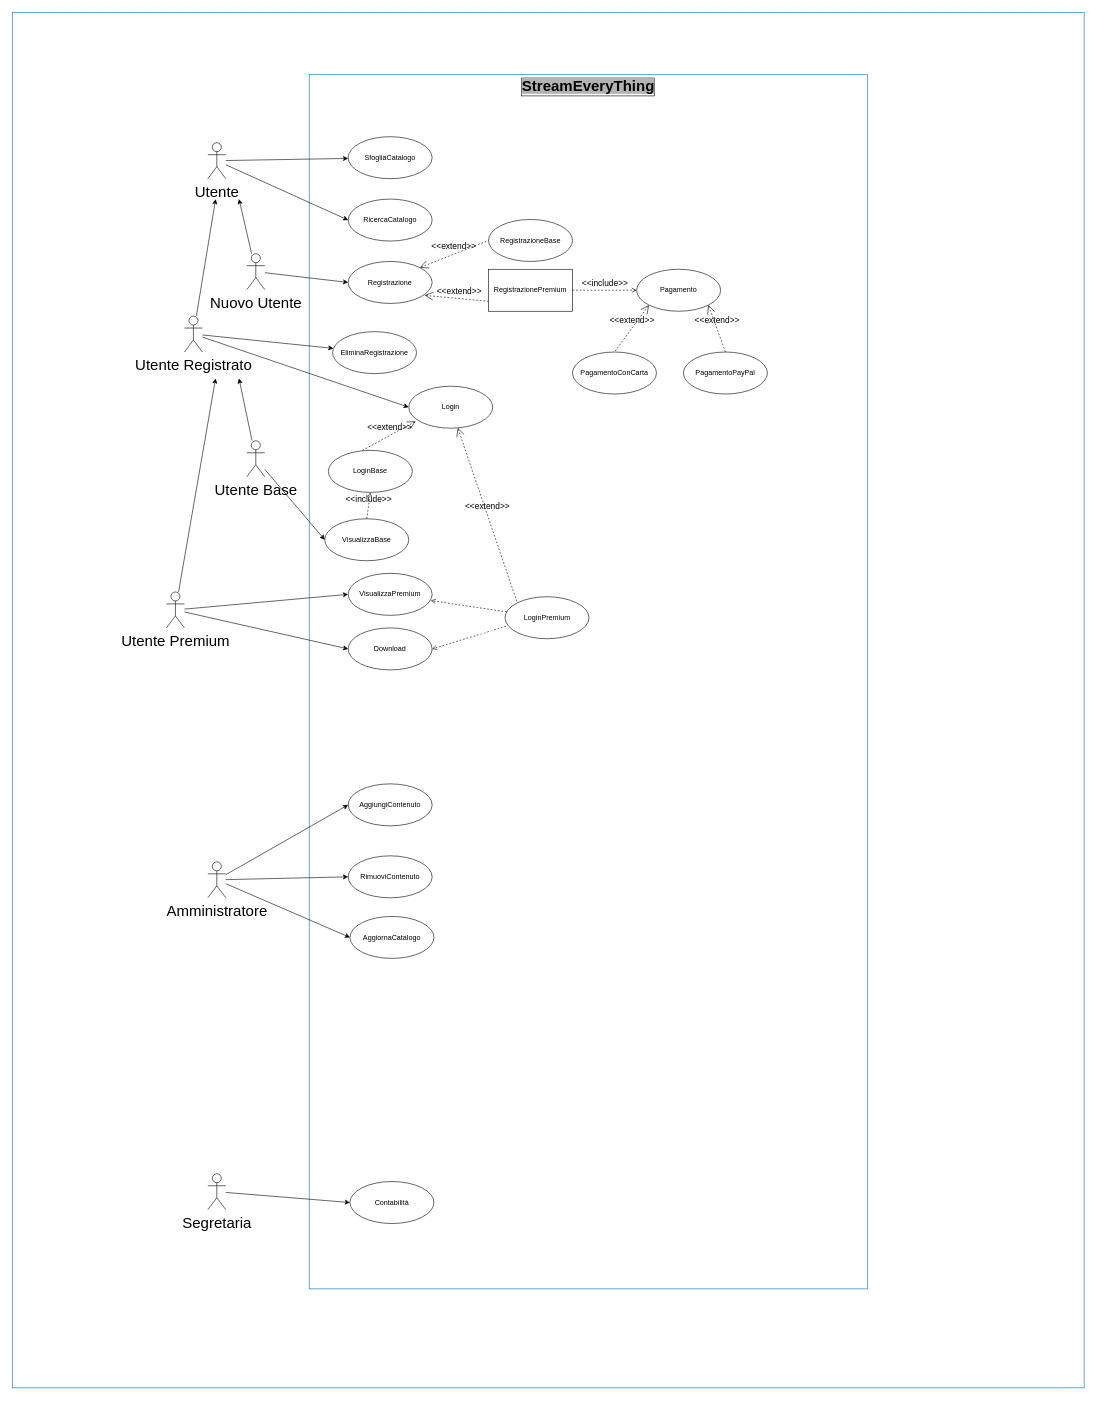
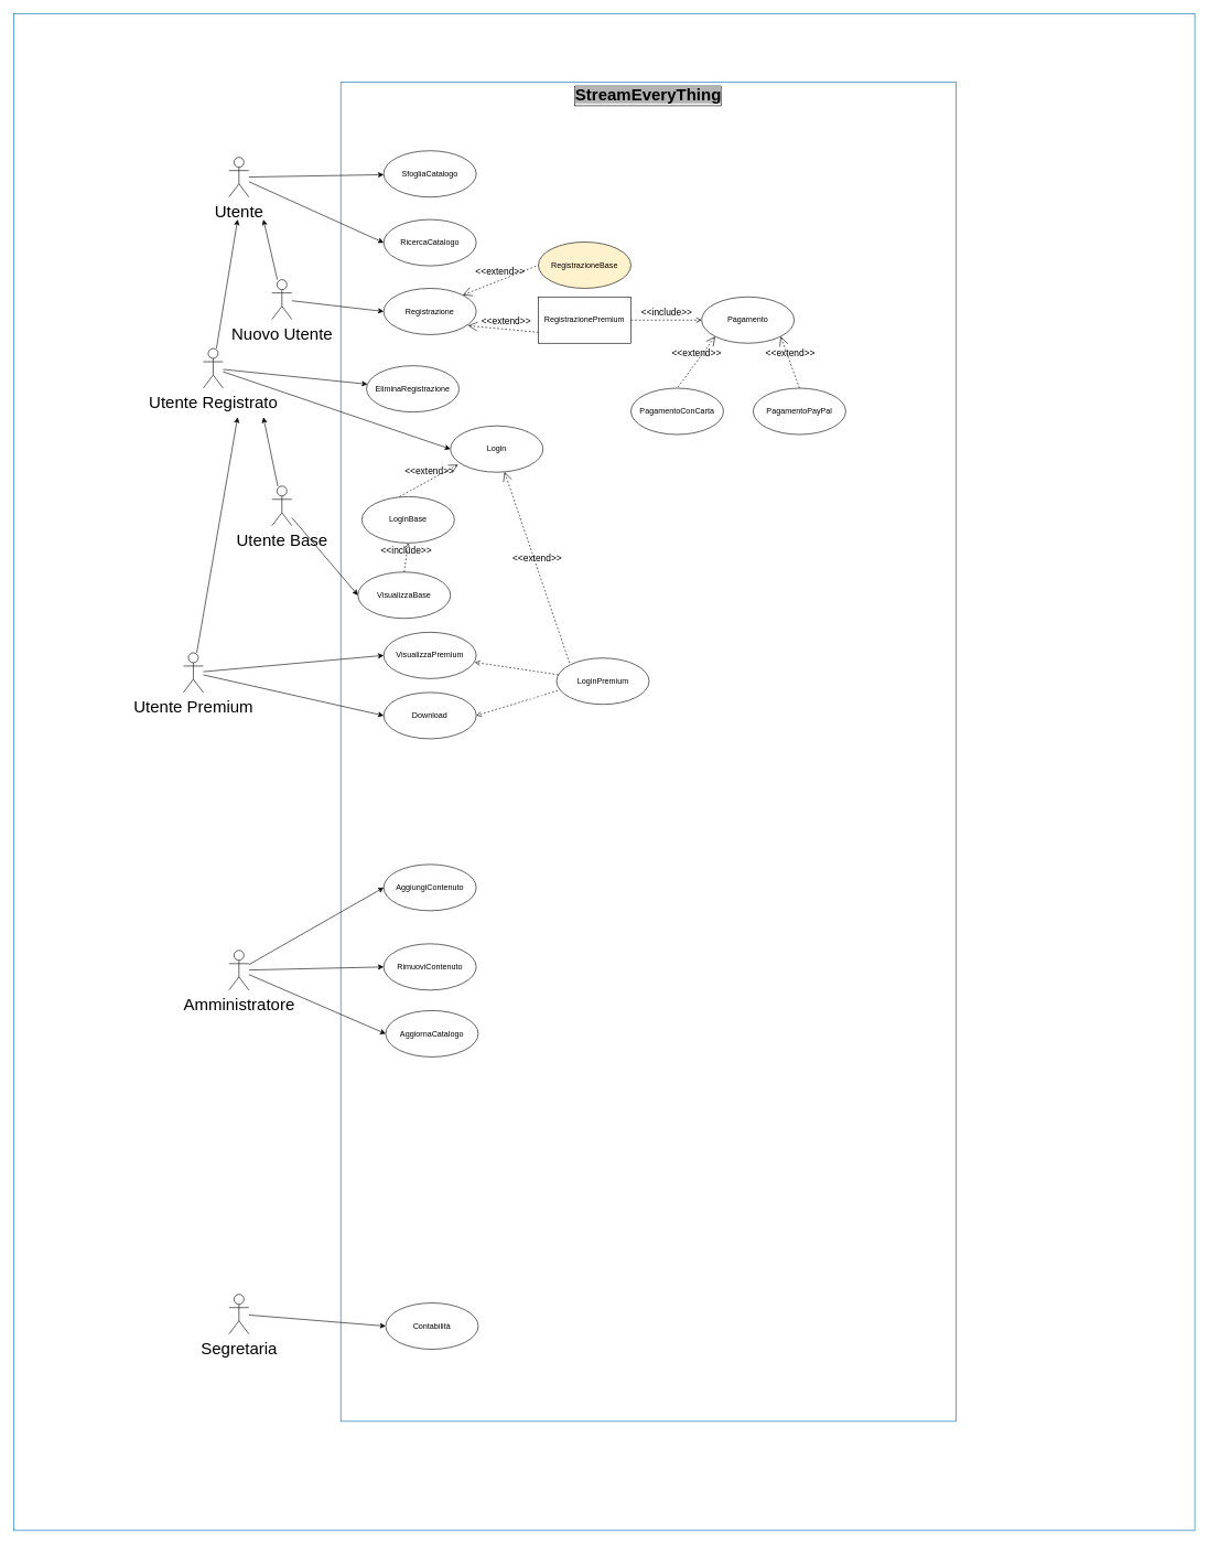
  <mxCell id="0" />
  <mxCell id="1" parent="0" />
  <mxCell id="2" value="&lt;p style=&quot;margin: 0px; font-variant-numeric: normal; font-variant-east-asian: normal; font-variant-alternates: normal; font-kerning: auto; font-optical-sizing: auto; font-feature-settings: normal; font-variation-settings: normal; font-variant-position: normal; font-stretch: normal; line-height: 190%; text-align: start;&quot; class=&quot;p1&quot;&gt;&lt;font style=&quot;font-size: 25px;&quot;&gt;StreamEveryThing&lt;/font&gt;&lt;/p&gt;" style="shape=rect;html=1;verticalAlign=top;fontStyle=1;whiteSpace=wrap;align=center;labelBackgroundColor=none;fontColor=none;labelBorderColor=#000000;fillColor=none;strokeColor=#006EAF;noLabel=1;" vertex="1" parent="1"><mxGeometry x="20" y="20" width="1787" height="2293" as="geometry" /></mxCell>
  <mxCell id="3" value="&lt;p style=&quot;margin: 0px; font-variant-numeric: normal; font-variant-east-asian: normal; font-variant-alternates: normal; font-kerning: auto; font-optical-sizing: auto; font-feature-settings: normal; font-variation-settings: normal; font-variant-position: normal; font-stretch: normal; line-height: 190%; text-align: start;&quot; class=&quot;p1&quot;&gt;&lt;font color=&quot;#000000&quot; style=&quot;font-size: 25px; background-color: rgb(179, 179, 179);&quot;&gt;StreamEveryThing&lt;/font&gt;&lt;/p&gt;" style="shape=rect;html=1;verticalAlign=top;fontStyle=1;whiteSpace=wrap;align=center;labelBackgroundColor=default;fontColor=#ffffff;labelBorderColor=#000000;fillColor=none;strokeColor=#006EAF;" vertex="1" parent="1"><mxGeometry x="515" y="123" width="931" height="2025" as="geometry" /></mxCell>
  <mxCell id="4" value="SfogliaCatalogo" style="ellipse;whiteSpace=wrap;html=1;fontColor=default;labelBackgroundColor=none;" vertex="1" parent="1"><mxGeometry x="580" y="227" width="140" height="70" as="geometry" /></mxCell>
  <mxCell id="5" value="Registrazione" style="ellipse;whiteSpace=wrap;html=1;fontColor=#000000;" vertex="1" parent="1"><mxGeometry x="580" y="435" width="140" height="70" as="geometry" /></mxCell>
  <mxCell id="6" value="RicercaCatalogo" style="ellipse;whiteSpace=wrap;html=1;fontColor=#000000;" vertex="1" parent="1"><mxGeometry x="580" y="331" width="140" height="70" as="geometry" /></mxCell>
  <mxCell id="7" value="Login" style="ellipse;whiteSpace=wrap;html=1;fontColor=#000000;" vertex="1" parent="1"><mxGeometry x="681" y="643" width="140" height="70" as="geometry" /></mxCell>
  <mxCell id="8" value="VisualizzaBase" style="ellipse;whiteSpace=wrap;html=1;fontColor=#000000;" vertex="1" parent="1"><mxGeometry x="541" y="864" width="140" height="70" as="geometry" /></mxCell>
  <mxCell id="9" value="VisualizzaPremium" style="ellipse;whiteSpace=wrap;html=1;fontColor=#000000;" vertex="1" parent="1"><mxGeometry x="580" y="955" width="140" height="70" as="geometry" /></mxCell>
  <mxCell id="10" value="Download" style="ellipse;whiteSpace=wrap;html=1;fontColor=#000000;" vertex="1" parent="1"><mxGeometry x="580" y="1046" width="140" height="70" as="geometry" /></mxCell>
  <mxCell id="11" value="EliminaRegistrazione" style="ellipse;whiteSpace=wrap;html=1;fontColor=#000000;" vertex="1" parent="1"><mxGeometry x="554" y="552" width="140" height="70" as="geometry" /></mxCell>
  <mxCell id="12" value="AggiungiContenuto" style="ellipse;whiteSpace=wrap;html=1;fontColor=#000000;" vertex="1" parent="1"><mxGeometry x="580" y="1306" width="140" height="70" as="geometry" /></mxCell>
  <mxCell id="13" value="RimuoviContenuto" style="ellipse;whiteSpace=wrap;html=1;fontColor=#000000;" vertex="1" parent="1"><mxGeometry x="580" y="1426" width="140" height="70" as="geometry" /></mxCell>
  <mxCell id="14" style="edgeStyle=none;html=1;fontSize=25;fontColor=#FFFFFF;" edge="1" parent="1" source="16" target="4"><mxGeometry relative="1" as="geometry" /></mxCell>
  <mxCell id="15" style="edgeStyle=none;html=1;entryX=0;entryY=0.5;entryDx=0;entryDy=0;fontSize=25;fontColor=#FFFFFF;" edge="1" parent="1" source="16" target="6"><mxGeometry relative="1" as="geometry" /></mxCell>
  <mxCell id="16" value="Utente" style="shape=umlActor;html=1;verticalLabelPosition=bottom;verticalAlign=top;align=center;fontSize=25;fontColor=#000000;" vertex="1" parent="1"><mxGeometry x="346" y="237" width="30" height="60" as="geometry" /></mxCell>
  <mxCell id="17" style="edgeStyle=none;html=1;fontSize=25;fontColor=#FFFFFF;" edge="1" parent="1" source="19"><mxGeometry relative="1" as="geometry"><mxPoint x="398" y="331" as="targetPoint" /></mxGeometry></mxCell>
  <mxCell id="18" style="edgeStyle=none;html=1;entryX=0;entryY=0.5;entryDx=0;entryDy=0;fontSize=25;fontColor=#FFFFFF;" edge="1" parent="1" source="19" target="5"><mxGeometry relative="1" as="geometry" /></mxCell>
  <mxCell id="19" value="Nuovo Utente" style="shape=umlActor;html=1;verticalLabelPosition=bottom;verticalAlign=top;align=center;fontSize=25;fontColor=#000000;" vertex="1" parent="1"><mxGeometry x="411" y="422" width="30" height="60" as="geometry" /></mxCell>
  <mxCell id="20" style="edgeStyle=none;html=1;entryX=0;entryY=0.5;entryDx=0;entryDy=0;fontSize=25;fontColor=#FFFFFF;" edge="1" parent="1" source="23" target="7"><mxGeometry relative="1" as="geometry" /></mxCell>
  <mxCell id="21" style="edgeStyle=none;html=1;fontSize=25;fontColor=#FFFFFF;" edge="1" parent="1" source="23"><mxGeometry relative="1" as="geometry"><mxPoint x="359" y="331" as="targetPoint" /></mxGeometry></mxCell>
  <mxCell id="22" style="edgeStyle=none;html=1;fontSize=14;fontColor=#FFFFFF;" edge="1" parent="1" source="23" target="11"><mxGeometry relative="1" as="geometry" /></mxCell>
  <mxCell id="23" value="Utente Registrato" style="shape=umlActor;html=1;verticalLabelPosition=bottom;verticalAlign=top;align=center;fontSize=25;fontColor=#000000;" vertex="1" parent="1"><mxGeometry x="307" y="526" width="30" height="60" as="geometry" /></mxCell>
  <mxCell id="24" value="LoginBase" style="ellipse;whiteSpace=wrap;html=1;fontColor=#000000;" vertex="1" parent="1"><mxGeometry x="547" y="750" width="140" height="70" as="geometry" /></mxCell>
  <mxCell id="25" value="LoginPremium" style="ellipse;whiteSpace=wrap;html=1;fontColor=#000000;" vertex="1" parent="1"><mxGeometry x="841.5" y="994" width="140" height="70" as="geometry" /></mxCell>
  <mxCell id="26" value="&lt;font style=&quot;font-size: 14px;&quot;&gt;&amp;lt;&amp;lt;extend&amp;gt;&amp;gt;&lt;/font&gt;" style="edgeStyle=none;html=1;startArrow=open;endArrow=none;startSize=12;verticalAlign=bottom;dashed=1;labelBackgroundColor=none;fontSize=25;fontColor=#000000;entryX=0;entryY=0;entryDx=0;entryDy=0;" edge="1" parent="1" source="7" target="25"><mxGeometry x="-0.015" width="160" relative="1" as="geometry"><mxPoint x="671" y="638.75" as="sourcePoint" /><mxPoint x="788" y="638.75" as="targetPoint" /><mxPoint as="offset" /></mxGeometry></mxCell>
  <mxCell id="27" value="&lt;font style=&quot;font-size: 14px;&quot;&gt;&amp;lt;&amp;lt;extend&amp;gt;&amp;gt;&lt;/font&gt;" style="edgeStyle=none;html=1;startArrow=open;endArrow=none;startSize=12;verticalAlign=bottom;dashed=1;labelBackgroundColor=none;fontSize=25;fontColor=#000000;entryX=0.404;entryY=0.001;entryDx=0;entryDy=0;entryPerimeter=0;exitX=0.083;exitY=0.836;exitDx=0;exitDy=0;exitPerimeter=0;" edge="1" parent="1" source="7" target="24"><mxGeometry x="-0.009" width="160" relative="1" as="geometry"><mxPoint x="693.871" y="568.384" as="sourcePoint" /><mxPoint x="801" y="565" as="targetPoint" /><mxPoint as="offset" /></mxGeometry></mxCell>
  <mxCell id="28" value="&lt;font style=&quot;font-size: 14px;&quot;&gt;&amp;lt;&amp;lt;extend&amp;gt;&amp;gt;&lt;/font&gt;" style="edgeStyle=none;html=1;startArrow=open;endArrow=none;startSize=12;verticalAlign=bottom;dashed=1;labelBackgroundColor=none;fontSize=25;fontColor=#000000;entryX=0.082;entryY=0.779;entryDx=0;entryDy=0;entryPerimeter=0;exitX=0.911;exitY=0.807;exitDx=0;exitDy=0;exitPerimeter=0;" edge="1" parent="1" source="5" target="30"><mxGeometry x="-0.015" width="160" relative="1" as="geometry"><mxPoint x="719.871" y="505.004" as="sourcePoint" /><mxPoint x="827" y="501.62" as="targetPoint" /><mxPoint as="offset" /></mxGeometry></mxCell>
- <mxCell id="29" value="RegistrazioneBase" style="ellipse;whiteSpace=wrap;html=1;fontColor=#000000;" vertex="1" parent="1"><mxGeometry x="814" y="365" width="140" height="70" as="geometry" /></mxCell>
+ <mxCell id="29" value="RegistrazioneBase" style="ellipse;whiteSpace=wrap;html=1;fontColor=#000000;fillColor=#fff2cc;" vertex="1" parent="1"><mxGeometry x="814" y="365" width="140" height="70" as="geometry" /></mxCell>
  <mxCell id="30" value="RegistrazionePremium" style="whiteSpace=wrap;html=1;fontColor=#000000;rounded=0;" vertex="1" parent="1"><mxGeometry x="814" y="448" width="140" height="70" as="geometry" /></mxCell>
  <mxCell id="31" value="&lt;font style=&quot;font-size: 14px;&quot;&gt;&amp;lt;&amp;lt;extend&amp;gt;&amp;gt;&lt;/font&gt;" style="edgeStyle=none;html=1;startArrow=open;endArrow=none;startSize=12;verticalAlign=bottom;dashed=1;labelBackgroundColor=none;fontSize=25;fontColor=#000000;entryX=0;entryY=0.5;entryDx=0;entryDy=0;exitX=1;exitY=0;exitDx=0;exitDy=0;" edge="1" parent="1" source="5" target="29"><mxGeometry x="-0.015" width="160" relative="1" as="geometry"><mxPoint x="762.001" y="438.384" as="sourcePoint" /><mxPoint x="869.13" y="435" as="targetPoint" /><mxPoint as="offset" /></mxGeometry></mxCell>
  <mxCell id="32" style="edgeStyle=none;html=1;fontSize=14;fontColor=#FFFFFF;" edge="1" parent="1" source="34"><mxGeometry relative="1" as="geometry"><mxPoint x="398" y="630" as="targetPoint" /></mxGeometry></mxCell>
  <mxCell id="33" value="" style="edgeStyle=none;html=1;fontSize=14;fontColor=#FFFFFF;entryX=0;entryY=0.5;entryDx=0;entryDy=0;" edge="1" parent="1" source="34" target="8"><mxGeometry relative="1" as="geometry" /></mxCell>
  <mxCell id="34" value="Utente Base" style="shape=umlActor;html=1;verticalLabelPosition=bottom;verticalAlign=top;align=center;fontSize=25;fontColor=#000000;" vertex="1" parent="1"><mxGeometry x="411" y="734" width="30" height="60" as="geometry" /></mxCell>
  <mxCell id="35" style="edgeStyle=none;html=1;fontSize=14;fontColor=#FFFFFF;" edge="1" parent="1" source="38"><mxGeometry relative="1" as="geometry"><mxPoint x="359" y="630" as="targetPoint" /></mxGeometry></mxCell>
  <mxCell id="36" style="edgeStyle=none;html=1;entryX=0;entryY=0.5;entryDx=0;entryDy=0;fontSize=14;fontColor=#FFFFFF;" edge="1" parent="1" source="38" target="9"><mxGeometry relative="1" as="geometry" /></mxCell>
  <mxCell id="37" style="edgeStyle=none;html=1;entryX=0;entryY=0.5;entryDx=0;entryDy=0;fontSize=14;fontColor=#FFFFFF;" edge="1" parent="1" source="38" target="10"><mxGeometry relative="1" as="geometry" /></mxCell>
  <mxCell id="38" value="Utente Premium" style="shape=umlActor;html=1;verticalLabelPosition=bottom;verticalAlign=top;align=center;fontSize=25;fontColor=#000000;" vertex="1" parent="1"><mxGeometry x="277" y="986" width="30" height="60" as="geometry" /></mxCell>
  <mxCell id="39" style="edgeStyle=none;html=1;entryX=0;entryY=0.5;entryDx=0;entryDy=0;fontSize=14;fontColor=#FFFFFF;" edge="1" parent="1" source="42" target="12"><mxGeometry relative="1" as="geometry" /></mxCell>
  <mxCell id="40" style="edgeStyle=none;html=1;entryX=0;entryY=0.5;entryDx=0;entryDy=0;fontSize=14;fontColor=#FFFFFF;" edge="1" parent="1" source="42" target="13"><mxGeometry relative="1" as="geometry" /></mxCell>
  <mxCell id="41" style="edgeStyle=none;html=1;entryX=0;entryY=0.5;entryDx=0;entryDy=0;fontSize=14;fontColor=#FFFFFF;" edge="1" parent="1" source="42" target="52"><mxGeometry relative="1" as="geometry" /></mxCell>
  <mxCell id="42" value="Amministratore&lt;br&gt;" style="shape=umlActor;html=1;verticalLabelPosition=bottom;verticalAlign=top;align=center;fontSize=25;fontColor=#000000;" vertex="1" parent="1"><mxGeometry x="346" y="1436" width="30" height="60" as="geometry" /></mxCell>
  <mxCell id="43" style="edgeStyle=none;html=1;entryX=0;entryY=0.5;entryDx=0;entryDy=0;fontSize=14;fontColor=#FFFFFF;" edge="1" parent="1" source="44" target="45"><mxGeometry relative="1" as="geometry" /></mxCell>
  <mxCell id="44" value="Segretaria" style="shape=umlActor;html=1;verticalLabelPosition=bottom;verticalAlign=top;align=center;fontSize=25;fontColor=#000000;" vertex="1" parent="1"><mxGeometry x="346" y="1956" width="30" height="60" as="geometry" /></mxCell>
  <mxCell id="45" value="Contabilità" style="ellipse;whiteSpace=wrap;html=1;fontColor=#000000;" vertex="1" parent="1"><mxGeometry x="583" y="1969" width="140" height="70" as="geometry" /></mxCell>
  <mxCell id="46" value="Pagamento" style="ellipse;whiteSpace=wrap;html=1;fontColor=#000000;" vertex="1" parent="1"><mxGeometry x="1061" y="448" width="140" height="70" as="geometry" /></mxCell>
  <mxCell id="47" value="&amp;lt;&amp;lt;include&amp;gt;&amp;gt;" style="edgeStyle=none;html=1;endArrow=open;verticalAlign=bottom;dashed=1;labelBackgroundColor=none;fontSize=14;fontColor=#000000;exitX=1;exitY=0.5;exitDx=0;exitDy=0;entryX=0;entryY=0.5;entryDx=0;entryDy=0;" edge="1" parent="1" source="30" target="46"><mxGeometry width="160" relative="1" as="geometry"><mxPoint x="918" y="555.33" as="sourcePoint" /><mxPoint x="1078" y="555.33" as="targetPoint" /></mxGeometry></mxCell>
  <mxCell id="48" value="PagamentoConCarta" style="ellipse;whiteSpace=wrap;html=1;fontColor=#000000;" vertex="1" parent="1"><mxGeometry x="954" y="586" width="140" height="70" as="geometry" /></mxCell>
  <mxCell id="49" value="PagamentoPayPal" style="ellipse;whiteSpace=wrap;html=1;fontColor=#000000;" vertex="1" parent="1"><mxGeometry x="1139" y="586" width="140" height="70" as="geometry" /></mxCell>
  <mxCell id="50" value="&lt;font style=&quot;font-size: 14px;&quot;&gt;&amp;lt;&amp;lt;extend&amp;gt;&amp;gt;&lt;/font&gt;" style="edgeStyle=none;html=1;startArrow=open;endArrow=none;startSize=12;verticalAlign=bottom;dashed=1;labelBackgroundColor=none;fontSize=25;fontColor=#000000;entryX=0.5;entryY=0;entryDx=0;entryDy=0;exitX=0;exitY=1;exitDx=0;exitDy=0;" edge="1" parent="1" source="46" target="48"><mxGeometry x="-0.015" width="160" relative="1" as="geometry"><mxPoint x="720.54" y="504.49" as="sourcePoint" /><mxPoint x="838.48" y="515.53" as="targetPoint" /><mxPoint as="offset" /></mxGeometry></mxCell>
  <mxCell id="51" value="&lt;font style=&quot;font-size: 14px;&quot;&gt;&amp;lt;&amp;lt;extend&amp;gt;&amp;gt;&lt;/font&gt;" style="edgeStyle=none;html=1;startArrow=open;endArrow=none;startSize=12;verticalAlign=bottom;dashed=1;labelBackgroundColor=none;fontSize=25;fontColor=#000000;entryX=0.5;entryY=0;entryDx=0;entryDy=0;exitX=1;exitY=1;exitDx=0;exitDy=0;" edge="1" parent="1" source="46" target="49"><mxGeometry x="-0.015" width="160" relative="1" as="geometry"><mxPoint x="1094.503" y="520.749" as="sourcePoint" /><mxPoint x="1037" y="599" as="targetPoint" /><mxPoint as="offset" /></mxGeometry></mxCell>
  <mxCell id="52" value="AggiornaCatalogo" style="ellipse;whiteSpace=wrap;html=1;fontColor=#000000;" vertex="1" parent="1"><mxGeometry x="583" y="1527" width="140" height="70" as="geometry" /></mxCell>
  <mxCell id="53" value="&amp;lt;&amp;lt;include&amp;gt;&amp;gt;" style="edgeStyle=none;html=1;endArrow=open;verticalAlign=bottom;dashed=1;labelBackgroundColor=none;fontSize=14;fontColor=#000000;exitX=0.5;exitY=0;exitDx=0;exitDy=0;entryX=0.5;entryY=1;entryDx=0;entryDy=0;" edge="1" parent="1" source="8" target="24"><mxGeometry width="160" relative="1" as="geometry"><mxPoint x="632" y="851" as="sourcePoint" /><mxPoint x="739" y="851" as="targetPoint" /></mxGeometry></mxCell>
  <mxCell id="54" value="&amp;lt;&amp;lt;include&amp;gt;&amp;gt;" style="edgeStyle=none;html=1;endArrow=open;verticalAlign=bottom;dashed=1;labelBackgroundColor=none;fontSize=14;fontColor=#FFFFFF;entryX=0.984;entryY=0.649;entryDx=0;entryDy=0;entryPerimeter=0;" edge="1" parent="1" source="25" target="9"><mxGeometry x="-0.005" width="160" relative="1" as="geometry"><mxPoint x="723" y="1028.55" as="sourcePoint" /><mxPoint x="830" y="1028.55" as="targetPoint" /><mxPoint as="offset" /></mxGeometry></mxCell>
  <mxCell id="55" value="&amp;lt;&amp;lt;include&amp;gt;&amp;gt;" style="edgeStyle=none;html=1;endArrow=open;verticalAlign=bottom;dashed=1;labelBackgroundColor=none;fontSize=14;fontColor=#FFFFFF;entryX=1;entryY=0.5;entryDx=0;entryDy=0;exitX=0.013;exitY=0.703;exitDx=0;exitDy=0;exitPerimeter=0;" edge="1" parent="1" source="25" target="10"><mxGeometry width="160" relative="1" as="geometry"><mxPoint x="857.289" y="1032.218" as="sourcePoint" /><mxPoint x="730.76" y="1013.43" as="targetPoint" /></mxGeometry></mxCell>
